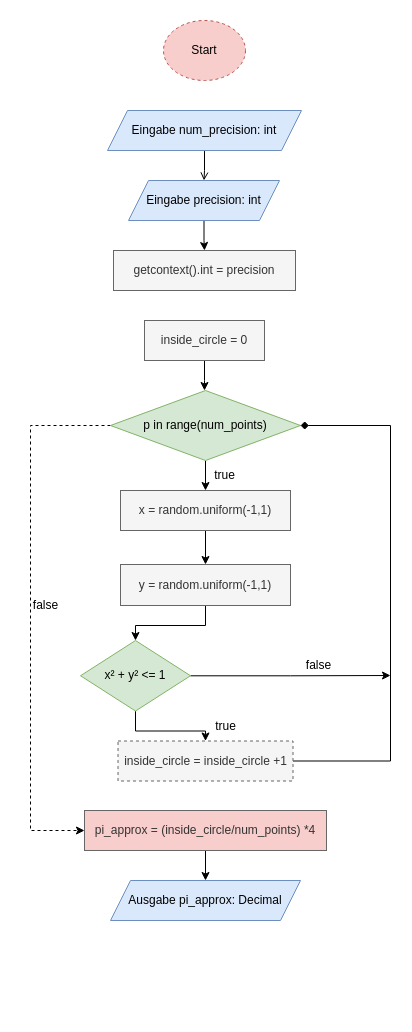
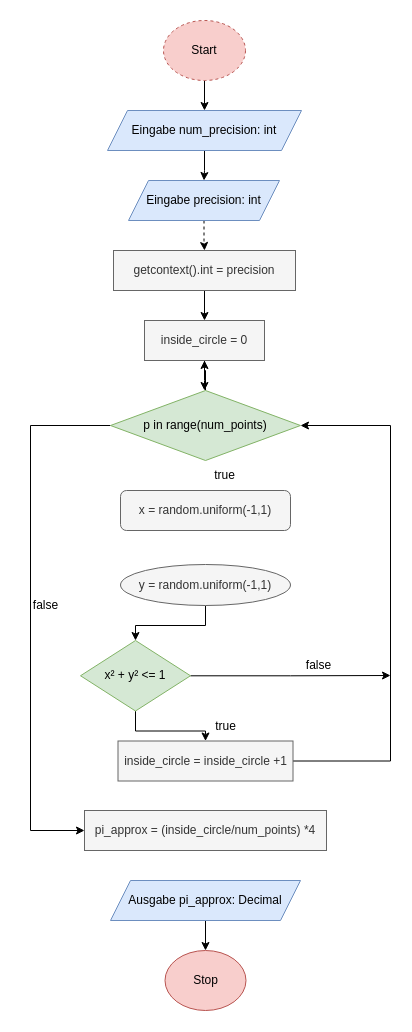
  <mxCell id="0" />
  <mxCell id="1" parent="0" />
+ <mxCell id="2" value="" style="edgeStyle=orthogonalEdgeStyle;rounded=0;orthogonalLoop=1;jettySize=auto;html=1;" edge="1" parent="1" source="3" target="5"><mxGeometry relative="1" as="geometry" /></mxCell>
  <mxCell id="3" value="Start" style="ellipse;whiteSpace=wrap;html=1;fillColor=#f8cecc;strokeColor=#b85450;dashed=1;" vertex="1" parent="1"><mxGeometry x="163" y="20" width="82" height="60" as="geometry" /></mxCell>
- <mxCell id="4" value="" style="edgeStyle=orthogonalEdgeStyle;rounded=0;orthogonalLoop=1;jettySize=auto;html=1;endArrow=open;" edge="1" parent="1" source="5" target="7"><mxGeometry relative="1" as="geometry" /></mxCell>
+ <mxCell id="4" value="" style="edgeStyle=orthogonalEdgeStyle;rounded=0;orthogonalLoop=1;jettySize=auto;html=1;" edge="1" parent="1" source="5" target="7"><mxGeometry relative="1" as="geometry" /></mxCell>
  <mxCell id="5" value="Eingabe num_precision: int" style="shape=parallelogram;perimeter=parallelogramPerimeter;whiteSpace=wrap;html=1;fixedSize=1;fillColor=#dae8fc;strokeColor=#6c8ebf;" vertex="1" parent="1"><mxGeometry x="107" y="110" width="194" height="40" as="geometry" /></mxCell>
- <mxCell id="6" value="" style="edgeStyle=orthogonalEdgeStyle;rounded=0;orthogonalLoop=1;jettySize=auto;html=1;" edge="1" parent="1" source="7" target="9"><mxGeometry relative="1" as="geometry" /></mxCell>
+ <mxCell id="6" value="" style="edgeStyle=orthogonalEdgeStyle;rounded=0;orthogonalLoop=1;jettySize=auto;html=1;dashed=1;" edge="1" parent="1" source="7" target="9"><mxGeometry relative="1" as="geometry" /></mxCell>
  <mxCell id="7" value="Eingabe precision: int" style="shape=parallelogram;perimeter=parallelogramPerimeter;whiteSpace=wrap;html=1;fixedSize=1;fillColor=#dae8fc;strokeColor=#6c8ebf;" vertex="1" parent="1"><mxGeometry x="128" y="180" width="151" height="40" as="geometry" /></mxCell>
+ <mxCell id="8" value="" style="edgeStyle=orthogonalEdgeStyle;rounded=0;orthogonalLoop=1;jettySize=auto;html=1;" edge="1" parent="1" source="9" target="11"><mxGeometry relative="1" as="geometry" /></mxCell>
  <mxCell id="9" value="getcontext().int = precision" style="whiteSpace=wrap;html=1;fillColor=#f5f5f5;strokeColor=#666666;fontColor=#333333;" vertex="1" parent="1"><mxGeometry x="113" y="250" width="182" height="40" as="geometry" /></mxCell>
  <mxCell id="10" value="" style="edgeStyle=orthogonalEdgeStyle;rounded=0;orthogonalLoop=1;jettySize=auto;html=1;" edge="1" parent="1" source="11"><mxGeometry relative="1" as="geometry"><mxPoint x="204" y="390" as="targetPoint" /></mxGeometry></mxCell>
  <mxCell id="11" value="inside_circle = 0" style="whiteSpace=wrap;html=1;fillColor=#f5f5f5;fontColor=#333333;strokeColor=#666666;" vertex="1" parent="1"><mxGeometry x="144" y="320" width="120" height="40" as="geometry" /></mxCell>
- <mxCell id="12" value="" style="edgeStyle=orthogonalEdgeStyle;rounded=0;orthogonalLoop=1;jettySize=auto;html=1;" edge="1" parent="1" source="14" target="16"><mxGeometry relative="1" as="geometry" /></mxCell>
- <mxCell id="13" style="edgeStyle=orthogonalEdgeStyle;rounded=0;orthogonalLoop=1;jettySize=auto;html=1;exitX=0;exitY=0.5;exitDx=0;exitDy=0;entryX=0;entryY=0.5;entryDx=0;entryDy=0;dashed=1;" edge="1" parent="1" source="14" target="30"><mxGeometry relative="1" as="geometry"><mxPoint x="60" y="860" as="targetPoint" /><Array as="points"><mxPoint x="30" y="425" /><mxPoint x="30" y="830" /></Array></mxGeometry></mxCell>
+ <mxCell id="12" value="" style="edgeStyle=orthogonalEdgeStyle;rounded=0;orthogonalLoop=1;jettySize=auto;html=1;" edge="1" parent="1" source="14" target="11"><mxGeometry relative="1" as="geometry" /></mxCell>
+ <mxCell id="13" style="edgeStyle=orthogonalEdgeStyle;rounded=0;orthogonalLoop=1;jettySize=auto;html=1;exitX=0;exitY=0.5;exitDx=0;exitDy=0;entryX=0;entryY=0.5;entryDx=0;entryDy=0;" edge="1" parent="1" source="14" target="30"><mxGeometry relative="1" as="geometry"><mxPoint x="60" y="860" as="targetPoint" /><Array as="points"><mxPoint x="30" y="425" /><mxPoint x="30" y="830" /></Array></mxGeometry></mxCell>
  <mxCell id="14" value="p in range(num_points)" style="rhombus;whiteSpace=wrap;html=1;fillColor=#d5e8d4;strokeColor=#82b366;" vertex="1" parent="1"><mxGeometry x="110" y="390" width="190" height="70" as="geometry" /></mxCell>
- <mxCell id="15" value="" style="edgeStyle=orthogonalEdgeStyle;rounded=0;orthogonalLoop=1;jettySize=auto;html=1;" edge="1" parent="1" source="16" target="19"><mxGeometry relative="1" as="geometry" /></mxCell>
- <mxCell id="16" value="x = random.uniform(-1,1)" style="whiteSpace=wrap;html=1;fillColor=#f5f5f5;fontColor=#333333;strokeColor=#666666;" vertex="1" parent="1"><mxGeometry x="120" y="490" width="170" height="40" as="geometry" /></mxCell>
+ <mxCell id="16" value="x = random.uniform(-1,1)" style="whiteSpace=wrap;html=1;fillColor=#f5f5f5;fontColor=#333333;strokeColor=#666666;rounded=1;" vertex="1" parent="1"><mxGeometry x="120" y="490" width="170" height="40" as="geometry" /></mxCell>
  <mxCell id="17" value="true" style="text;html=1;align=center;verticalAlign=middle;resizable=0;points=[];autosize=1;strokeColor=none;fillColor=none;" vertex="1" parent="1"><mxGeometry x="204" y="460" width="40" height="30" as="geometry" /></mxCell>
  <mxCell id="18" value="" style="edgeStyle=orthogonalEdgeStyle;rounded=0;orthogonalLoop=1;jettySize=auto;html=1;" edge="1" parent="1" source="19" target="24"><mxGeometry relative="1" as="geometry" /></mxCell>
- <mxCell id="19" value="y = random.uniform(-1,1)" style="whiteSpace=wrap;html=1;fillColor=#f5f5f5;strokeColor=#666666;fontColor=#333333;" vertex="1" parent="1"><mxGeometry x="120" y="564" width="170" height="41" as="geometry" /></mxCell>
+ <mxCell id="19" value="y = random.uniform(-1,1)" style="ellipse;whiteSpace=wrap;html=1;fillColor=#f5f5f5;strokeColor=#666666;fontColor=#333333;" vertex="1" parent="1"><mxGeometry x="120" y="564" width="170" height="41" as="geometry" /></mxCell>
  <mxCell id="20" value="false" style="text;html=1;align=center;verticalAlign=middle;resizable=0;points=[];autosize=1;strokeColor=none;fillColor=none;" vertex="1" parent="1"><mxGeometry x="20" y="590" width="50" height="30" as="geometry" /></mxCell>
+ <mxCell id="21" value="Stop" style="ellipse;whiteSpace=wrap;html=1;fillColor=#f8cecc;strokeColor=#b85450;" vertex="1" parent="1"><mxGeometry x="164.5" y="950" width="81" height="60" as="geometry" /></mxCell>
  <mxCell id="22" value="" style="edgeStyle=orthogonalEdgeStyle;rounded=0;orthogonalLoop=1;jettySize=auto;html=1;" edge="1" parent="1" source="24" target="26"><mxGeometry relative="1" as="geometry" /></mxCell>
  <mxCell id="23" style="edgeStyle=orthogonalEdgeStyle;rounded=0;orthogonalLoop=1;jettySize=auto;html=1;" edge="1" parent="1" source="24"><mxGeometry relative="1" as="geometry"><mxPoint x="390" y="675" as="targetPoint" /></mxGeometry></mxCell>
  <mxCell id="24" value="x² + y² &amp;lt;= 1" style="rhombus;whiteSpace=wrap;html=1;fillColor=#d5e8d4;strokeColor=#82b366;" vertex="1" parent="1"><mxGeometry x="80" y="640" width="110" height="70.5" as="geometry" /></mxCell>
- <mxCell id="25" style="edgeStyle=orthogonalEdgeStyle;rounded=0;orthogonalLoop=1;jettySize=auto;html=1;entryX=1;entryY=0.5;entryDx=0;entryDy=0;endArrow=diamond;" edge="1" parent="1" source="26" target="14"><mxGeometry relative="1" as="geometry"><mxPoint x="570" y="380" as="targetPoint" /><Array as="points"><mxPoint x="390" y="760" /><mxPoint x="390" y="425" /></Array></mxGeometry></mxCell>
- <mxCell id="26" value="inside_circle = inside_circle +1" style="whiteSpace=wrap;html=1;fillColor=#f5f5f5;strokeColor=#666666;fontColor=#333333;dashed=1;" vertex="1" parent="1"><mxGeometry x="117.5" y="740.5" width="175" height="40" as="geometry" /></mxCell>
+ <mxCell id="25" style="edgeStyle=orthogonalEdgeStyle;rounded=0;orthogonalLoop=1;jettySize=auto;html=1;entryX=1;entryY=0.5;entryDx=0;entryDy=0;" edge="1" parent="1" source="26" target="14"><mxGeometry relative="1" as="geometry"><mxPoint x="570" y="380" as="targetPoint" /><Array as="points"><mxPoint x="390" y="760" /><mxPoint x="390" y="425" /></Array></mxGeometry></mxCell>
+ <mxCell id="26" value="inside_circle = inside_circle +1" style="whiteSpace=wrap;html=1;fillColor=#f5f5f5;strokeColor=#666666;fontColor=#333333;" vertex="1" parent="1"><mxGeometry x="117.5" y="740.5" width="175" height="40" as="geometry" /></mxCell>
  <mxCell id="27" value="true" style="text;html=1;align=center;verticalAlign=middle;resizable=0;points=[];autosize=1;strokeColor=none;fillColor=none;" vertex="1" parent="1"><mxGeometry x="205" y="710.5" width="40" height="30" as="geometry" /></mxCell>
  <mxCell id="28" value="false" style="text;html=1;align=center;verticalAlign=middle;resizable=0;points=[];autosize=1;strokeColor=none;fillColor=none;" vertex="1" parent="1"><mxGeometry x="292.5" y="650" width="50" height="30" as="geometry" /></mxCell>
- <mxCell id="29" value="" style="edgeStyle=orthogonalEdgeStyle;rounded=0;orthogonalLoop=1;jettySize=auto;html=1;" edge="1" parent="1" source="30" target="32"><mxGeometry relative="1" as="geometry" /></mxCell>
- <mxCell id="30" value="pi_approx = (inside_circle/num_points) *4" style="whiteSpace=wrap;html=1;fillColor=#f8cecc;fontColor=#333333;strokeColor=#666666;" vertex="1" parent="1"><mxGeometry x="84" y="810" width="242" height="40" as="geometry" /></mxCell>
+ <mxCell id="30" value="pi_approx = (inside_circle/num_points) *4" style="whiteSpace=wrap;html=1;fillColor=#f5f5f5;fontColor=#333333;strokeColor=#666666;" vertex="1" parent="1"><mxGeometry x="84" y="810" width="242" height="40" as="geometry" /></mxCell>
+ <mxCell id="31" value="" style="edgeStyle=orthogonalEdgeStyle;rounded=0;orthogonalLoop=1;jettySize=auto;html=1;" edge="1" parent="1" source="32" target="21"><mxGeometry relative="1" as="geometry" /></mxCell>
  <mxCell id="32" value="Ausgabe pi_approx: Decimal" style="shape=parallelogram;perimeter=parallelogramPerimeter;whiteSpace=wrap;html=1;fixedSize=1;fillColor=#dae8fc;strokeColor=#6c8ebf;" vertex="1" parent="1"><mxGeometry x="110" y="880" width="190" height="40" as="geometry" /></mxCell>
